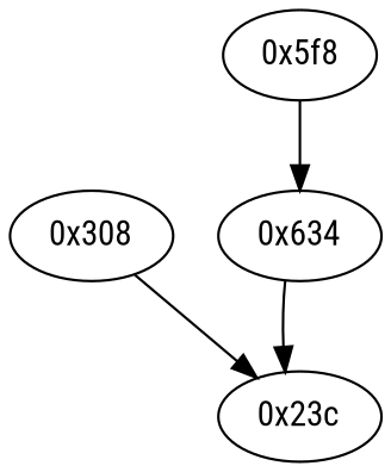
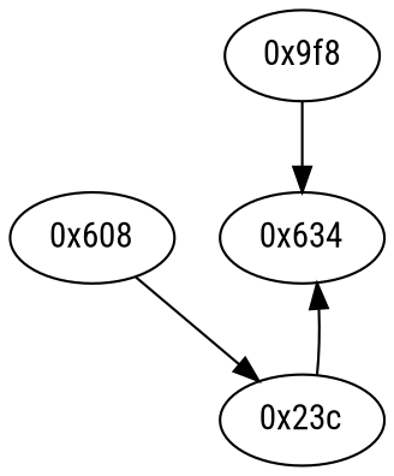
  strict digraph {
    fontname="Roboto Condensed"
    node [fontname="Roboto Condensed"]
    edge [fontname="Roboto Condensed"]
    "0x634" [opcode="[u'mov', u'orr']"]
    n2 [label="0x23c" opcode="[u'push', u'mov', u'ldr', u'add', u'bl', u'mov', u'pop']"]
-   "0x608" [opcode="[u'cmp', u'mov', u'sub', u'sub', u'umull', u'and', u'lsr', u'rrx', u'add', u'add', u'b']" label="0x308"]
-   "0x5f8" [opcode="[u'ldr', u'ldrb', u'cmp', u'b']"]
-   "0x634" -> n2
+   "0x608" [opcode="[u'cmp', u'mov', u'sub', u'sub', u'umull', u'and', u'lsr', u'rrx', u'add', u'add', u'b']"]
+   "0x5f8" [opcode="[u'ldr', u'ldrb', u'cmp', u'b']" label="0x9f8"]
+   n2 -> "0x634"
    "0x608" -> n2
    "0x5f8" -> "0x634"
  }
